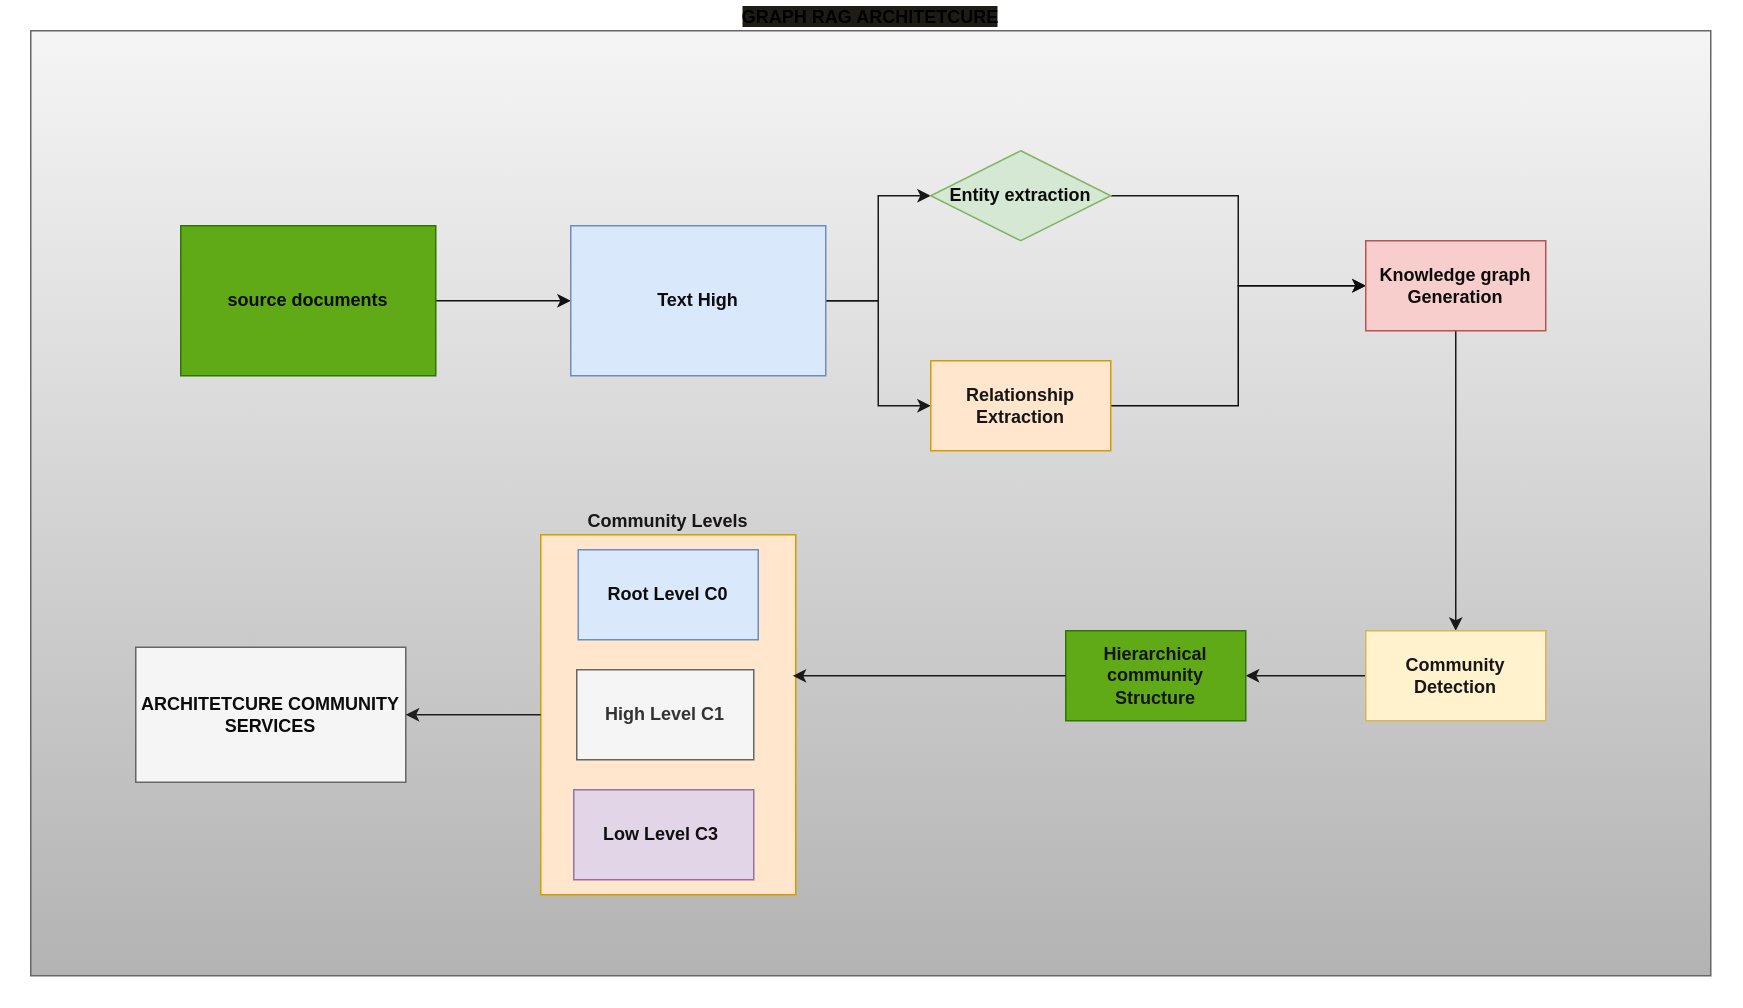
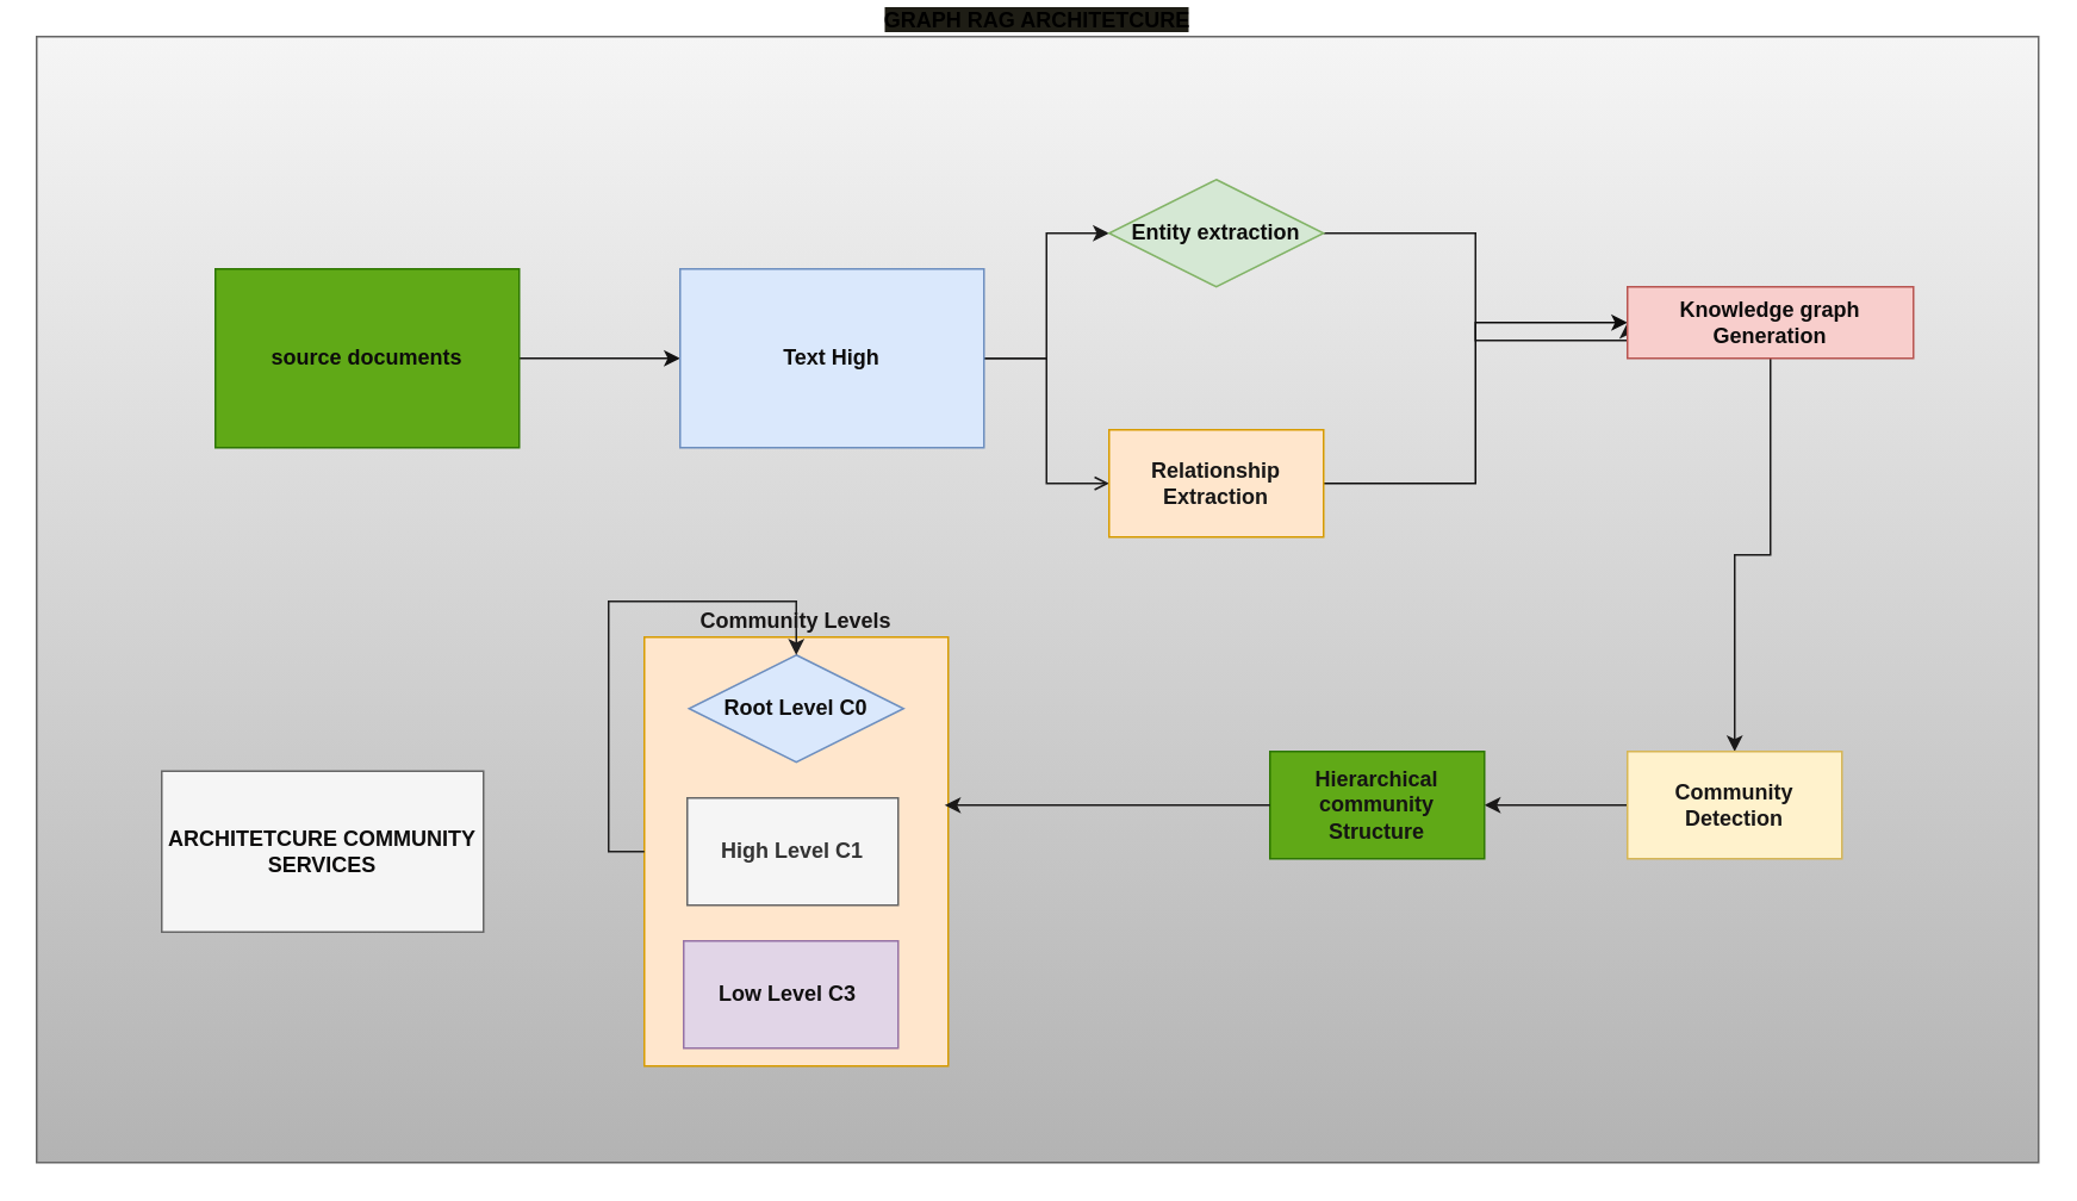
  <mxCell id="0" />
  <mxCell id="1" parent="0" />
  <mxCell id="2" value="&lt;b&gt;GRAPH RAG ARCHITETCURE&lt;/b&gt;" style="rounded=0;whiteSpace=wrap;html=1;labelPosition=center;verticalLabelPosition=top;align=center;verticalAlign=bottom;labelBackgroundColor=#1e1d15;fillColor=#f5f5f5;gradientColor=#b3b3b3;strokeColor=#666666;" vertex="1" parent="1"><mxGeometry x="20" y="20" width="1120" height="630" as="geometry" /></mxCell>
  <mxCell id="3" style="edgeStyle=orthogonalEdgeStyle;rounded=0;orthogonalLoop=1;jettySize=auto;html=1;exitX=1;exitY=0.5;exitDx=0;exitDy=0;entryX=0;entryY=0.5;entryDx=0;entryDy=0;strokeColor=#121111;" edge="1" parent="1" source="4" target="7"><mxGeometry relative="1" as="geometry" /></mxCell>
  <mxCell id="4" value="&lt;b&gt;&lt;font color=&quot;#0d0c0c&quot;&gt;source documents&lt;/font&gt;&lt;/b&gt;" style="rounded=0;whiteSpace=wrap;html=1;fillColor=#60a917;fontColor=#ffffff;strokeColor=#2D7600;" vertex="1" parent="1"><mxGeometry x="120" y="150" width="170" height="100" as="geometry" /></mxCell>
- <mxCell id="5" style="edgeStyle=orthogonalEdgeStyle;rounded=0;orthogonalLoop=1;jettySize=auto;html=1;exitX=1;exitY=0.5;exitDx=0;exitDy=0;entryX=0;entryY=0.5;entryDx=0;entryDy=0;strokeColor=#1a1919;" edge="1" parent="1" source="7" target="11"><mxGeometry relative="1" as="geometry" /></mxCell>
+ <mxCell id="5" style="edgeStyle=orthogonalEdgeStyle;rounded=0;orthogonalLoop=1;jettySize=auto;html=1;exitX=1;exitY=0.5;exitDx=0;exitDy=0;entryX=0;entryY=0.5;entryDx=0;entryDy=0;strokeColor=#1a1919;endArrow=open;" edge="1" parent="1" source="7" target="11"><mxGeometry relative="1" as="geometry" /></mxCell>
  <mxCell id="6" style="edgeStyle=orthogonalEdgeStyle;rounded=0;orthogonalLoop=1;jettySize=auto;html=1;exitX=1;exitY=0.5;exitDx=0;exitDy=0;entryX=0;entryY=0.5;entryDx=0;entryDy=0;strokeColor=#1a1919;" edge="1" parent="1" source="7" target="9"><mxGeometry relative="1" as="geometry" /></mxCell>
  <mxCell id="7" value="&lt;b&gt;&lt;font color=&quot;#0d0c0c&quot;&gt;Text High&lt;/font&gt;&lt;/b&gt;" style="rounded=0;whiteSpace=wrap;html=1;fillColor=#dae8fc;strokeColor=#6c8ebf;" vertex="1" parent="1"><mxGeometry x="380" y="150" width="170" height="100" as="geometry" /></mxCell>
  <mxCell id="8" style="edgeStyle=orthogonalEdgeStyle;rounded=0;orthogonalLoop=1;jettySize=auto;html=1;exitX=1;exitY=0.5;exitDx=0;exitDy=0;entryX=0;entryY=0.5;entryDx=0;entryDy=0;strokeColor=#1a1919;" edge="1" parent="1" source="9" target="13"><mxGeometry relative="1" as="geometry"><Array as="points"><mxPoint x="825" y="130" /><mxPoint x="825" y="190" /></Array></mxGeometry></mxCell>
  <mxCell id="9" value="&lt;b&gt;Entity extraction&lt;/b&gt;" style="rhombus;whiteSpace=wrap;html=1;fillColor=#d5e8d4;strokeColor=#82b366;fontColor=#0d0c0c;" vertex="1" parent="1"><mxGeometry x="620" y="100" width="120" height="60" as="geometry" /></mxCell>
  <mxCell id="10" style="edgeStyle=orthogonalEdgeStyle;rounded=0;orthogonalLoop=1;jettySize=auto;html=1;exitX=1;exitY=0.5;exitDx=0;exitDy=0;entryX=0;entryY=0.5;entryDx=0;entryDy=0;strokeColor=#0d0c0c;" edge="1" parent="1" source="11" target="13"><mxGeometry relative="1" as="geometry" /></mxCell>
  <mxCell id="11" value="&lt;b&gt;&lt;font color=&quot;#171616&quot;&gt;Relationship Extraction&lt;/font&gt;&lt;/b&gt;" style="rounded=0;whiteSpace=wrap;html=1;fillColor=#ffe6cc;strokeColor=#d79b00;" vertex="1" parent="1"><mxGeometry x="620" y="240" width="120" height="60" as="geometry" /></mxCell>
  <mxCell id="12" style="edgeStyle=orthogonalEdgeStyle;rounded=0;orthogonalLoop=1;jettySize=auto;html=1;exitX=0.5;exitY=1;exitDx=0;exitDy=0;entryX=0.5;entryY=0;entryDx=0;entryDy=0;strokeColor=#1a1919;" edge="1" parent="1" source="13" target="15"><mxGeometry relative="1" as="geometry" /></mxCell>
- <mxCell id="13" value="&lt;b&gt;&lt;font color=&quot;#0d0c0c&quot;&gt;Knowledge graph Generation&lt;/font&gt;&lt;/b&gt;" style="rounded=0;whiteSpace=wrap;html=1;fillColor=#f8cecc;strokeColor=#b85450;" vertex="1" parent="1"><mxGeometry x="910" y="160" width="120" height="60" as="geometry" /></mxCell>
+ <mxCell id="13" value="&lt;b&gt;&lt;font color=&quot;#0d0c0c&quot;&gt;Knowledge graph Generation&lt;/font&gt;&lt;/b&gt;" style="rounded=0;whiteSpace=wrap;html=1;fillColor=#f8cecc;strokeColor=#b85450;" vertex="1" parent="1"><mxGeometry x="910" y="160" width="160" height="40" as="geometry" /></mxCell>
  <mxCell id="14" style="edgeStyle=orthogonalEdgeStyle;rounded=0;orthogonalLoop=1;jettySize=auto;html=1;exitX=0;exitY=0.5;exitDx=0;exitDy=0;entryX=1;entryY=0.5;entryDx=0;entryDy=0;strokeColor=#1a1919;" edge="1" parent="1" source="15" target="16"><mxGeometry relative="1" as="geometry" /></mxCell>
  <mxCell id="15" value="&lt;b&gt;&lt;font color=&quot;#181616&quot;&gt;Community Detection&lt;/font&gt;&lt;/b&gt;" style="rounded=0;whiteSpace=wrap;html=1;fillColor=#fff2cc;strokeColor=#d6b656;" vertex="1" parent="1"><mxGeometry x="910" y="420" width="120" height="60" as="geometry" /></mxCell>
  <mxCell id="16" value="&lt;b&gt;&lt;font color=&quot;#151414&quot;&gt;Hierarchical community Structure&lt;/font&gt;&lt;/b&gt;" style="rounded=0;whiteSpace=wrap;html=1;fillColor=#60a917;fontColor=#ffffff;strokeColor=#2D7600;" vertex="1" parent="1"><mxGeometry x="710" y="420" width="120" height="60" as="geometry" /></mxCell>
  <mxCell id="17" value="" style="group;fontColor=#181616;" vertex="1" connectable="0" parent="1"><mxGeometry x="360" y="356" width="170" height="240" as="geometry" /></mxCell>
  <mxCell id="18" value="&lt;b&gt;&lt;font color=&quot;#181616&quot;&gt;Community Levels&lt;/font&gt;&lt;/b&gt;" style="rounded=0;whiteSpace=wrap;html=1;labelPosition=center;verticalLabelPosition=top;align=center;verticalAlign=bottom;fillColor=#ffe6cc;strokeColor=#d79b00;" vertex="1" parent="17"><mxGeometry width="170" height="240" as="geometry" /></mxCell>
- <mxCell id="19" value="&lt;b&gt;&lt;font color=&quot;#0d0c0c&quot;&gt;Root Level C0&lt;/font&gt;&lt;/b&gt;" style="rounded=0;whiteSpace=wrap;html=1;fillColor=#dae8fc;strokeColor=#6c8ebf;" vertex="1" parent="17"><mxGeometry x="25" y="10" width="120" height="60" as="geometry" /></mxCell>
+ <mxCell id="19" value="&lt;b&gt;&lt;font color=&quot;#0d0c0c&quot;&gt;Root Level C0&lt;/font&gt;&lt;/b&gt;" style="rhombus;whiteSpace=wrap;html=1;fillColor=#dae8fc;strokeColor=#6c8ebf;" vertex="1" parent="17"><mxGeometry x="25" y="10" width="120" height="60" as="geometry" /></mxCell>
  <mxCell id="20" value="&lt;b&gt;High Level C1&lt;/b&gt;" style="rounded=0;whiteSpace=wrap;html=1;fillColor=#f5f5f5;fontColor=#333333;strokeColor=#666666;" vertex="1" parent="17"><mxGeometry x="24" y="90" width="118" height="60" as="geometry" /></mxCell>
  <mxCell id="21" value="&lt;b&gt;&lt;font color=&quot;#100f0f&quot;&gt;Low Level C3&amp;nbsp;&lt;/font&gt;&lt;/b&gt;" style="rounded=0;whiteSpace=wrap;html=1;fillColor=#e1d5e7;strokeColor=#9673a6;" vertex="1" parent="17"><mxGeometry x="22" y="170" width="120" height="60" as="geometry" /></mxCell>
  <mxCell id="22" style="edgeStyle=orthogonalEdgeStyle;rounded=0;orthogonalLoop=1;jettySize=auto;html=1;exitX=0;exitY=0.5;exitDx=0;exitDy=0;entryX=0.988;entryY=0.392;entryDx=0;entryDy=0;entryPerimeter=0;strokeColor=#1a1919;" edge="1" parent="1" source="16" target="18"><mxGeometry relative="1" as="geometry" /></mxCell>
  <mxCell id="23" value="&lt;b&gt;&lt;font color=&quot;#0d0c0c&quot;&gt;ARCHITETCURE COMMUNITY SERVICES&lt;/font&gt;&lt;/b&gt;" style="rounded=0;whiteSpace=wrap;html=1;fillColor=#f5f5f5;fontColor=#333333;strokeColor=#666666;" vertex="1" parent="1"><mxGeometry x="90" y="431" width="180" height="90" as="geometry" /></mxCell>
- <mxCell id="24" style="edgeStyle=orthogonalEdgeStyle;rounded=0;orthogonalLoop=1;jettySize=auto;html=1;exitX=0;exitY=0.5;exitDx=0;exitDy=0;entryX=1;entryY=0.5;entryDx=0;entryDy=0;strokeColor=#1f1e1e;" edge="1" parent="1" source="18" target="23"><mxGeometry relative="1" as="geometry" /></mxCell>
+ <mxCell id="24" style="edgeStyle=orthogonalEdgeStyle;rounded=0;orthogonalLoop=1;jettySize=auto;html=1;exitX=0;exitY=0.5;exitDx=0;exitDy=0;strokeColor=#1f1e1e;" edge="1" parent="1" source="18" target="19"><mxGeometry relative="1" as="geometry" /></mxCell>
